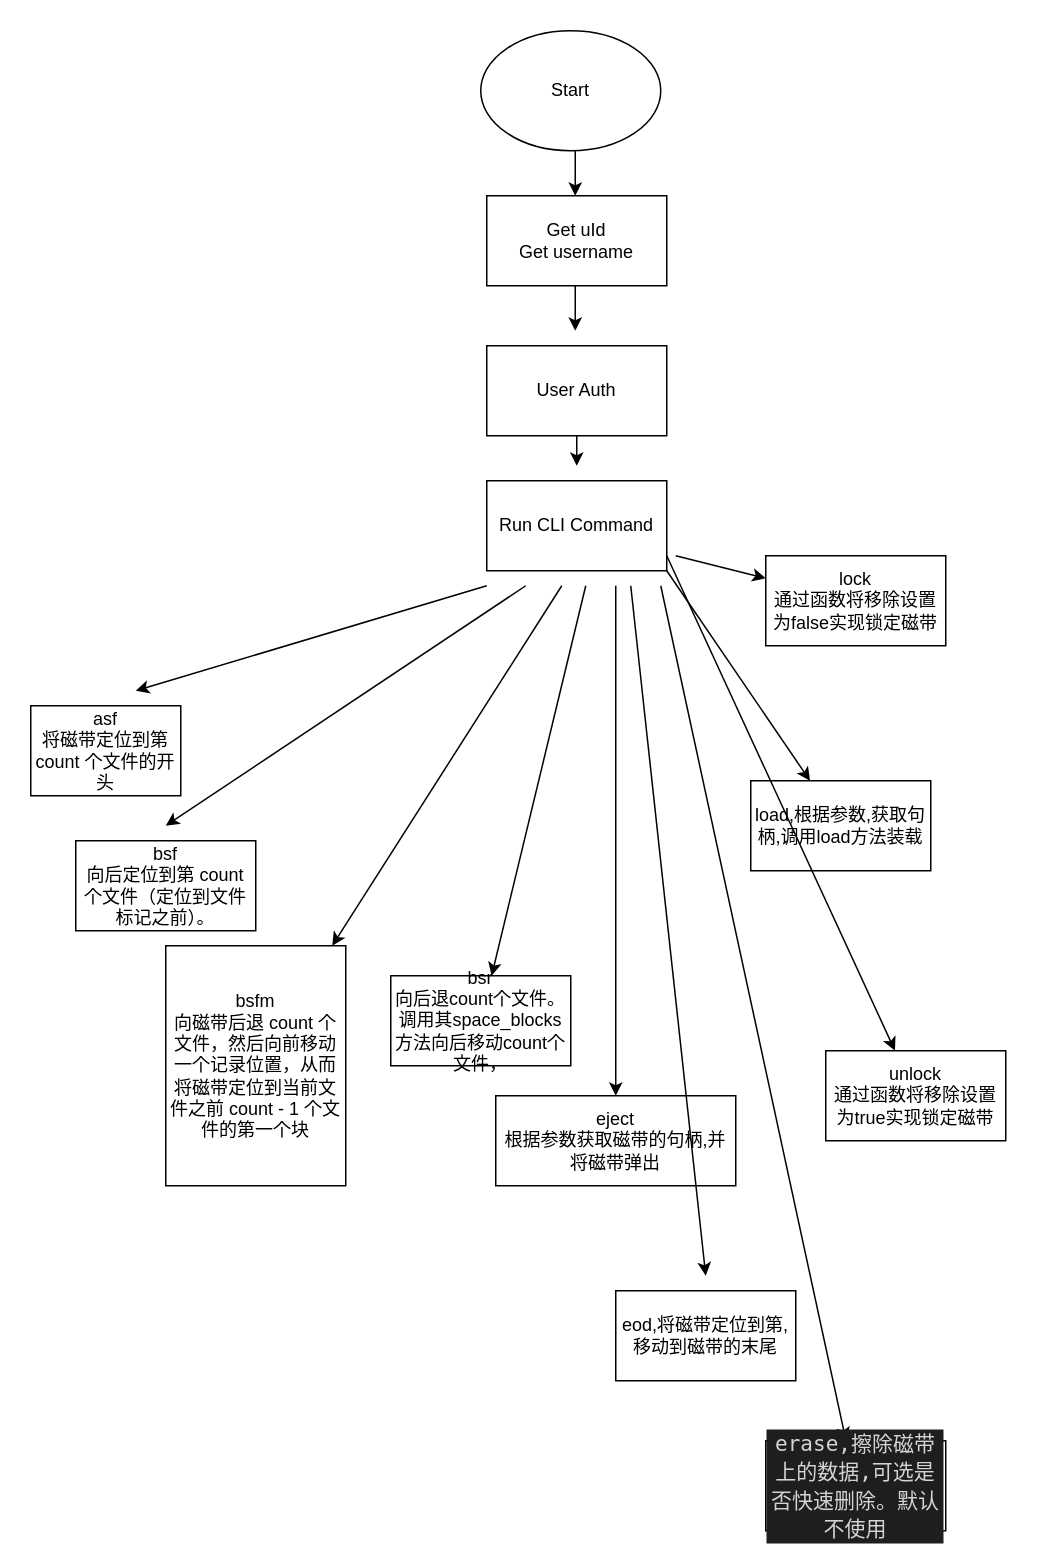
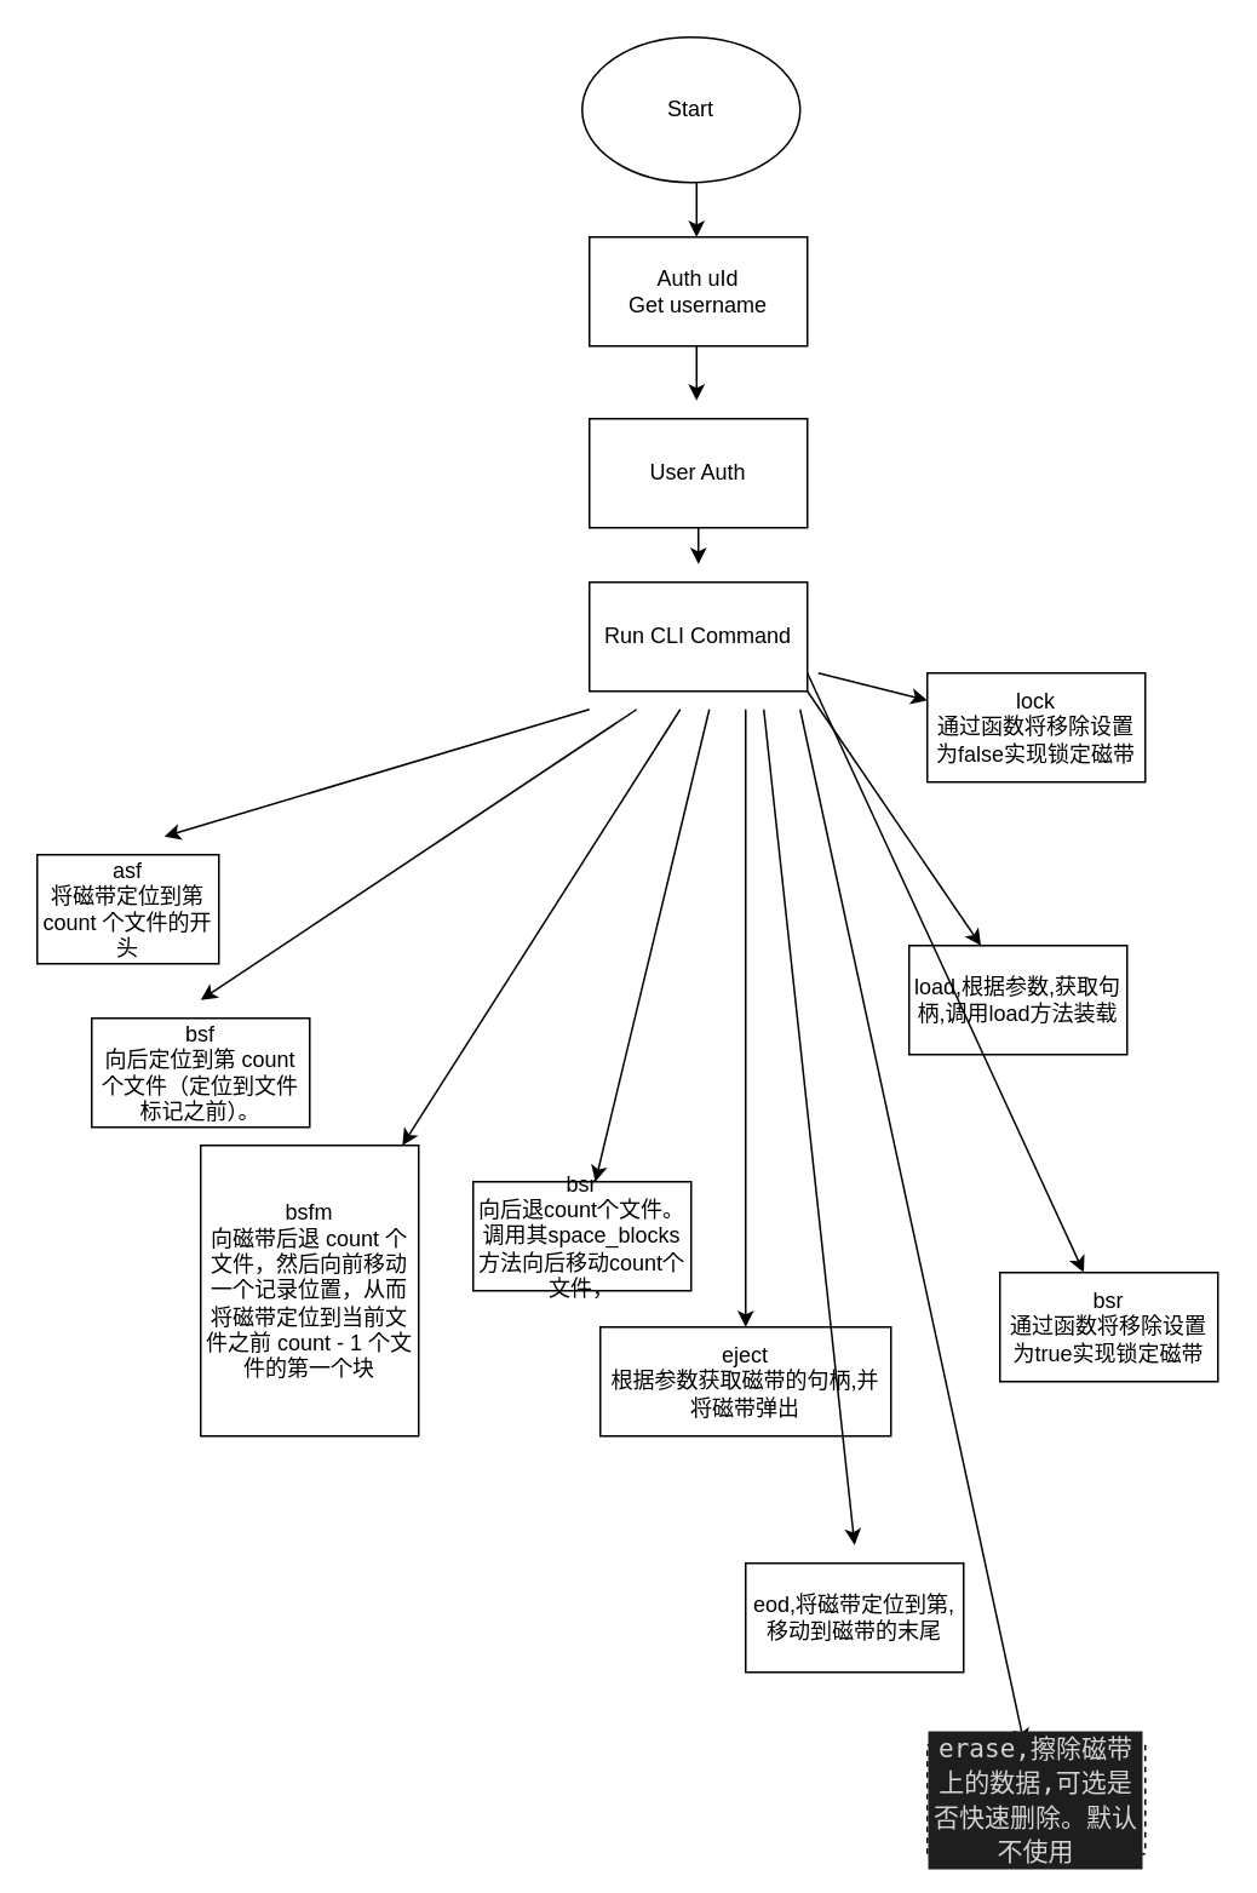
  <mxCell id="0" />
  <mxCell id="1" parent="0" />
  <mxCell id="2" value="Start" style="ellipse;whiteSpace=wrap;html=1;" vertex="1" parent="1"><mxGeometry x="320" y="20" width="120" height="80" as="geometry" /></mxCell>
  <mxCell id="3" value="" style="endArrow=classic;html=1;rounded=0;" edge="1" parent="1"><mxGeometry width="50" height="50" relative="1" as="geometry"><mxPoint x="383" y="100" as="sourcePoint" /><mxPoint x="383" y="130" as="targetPoint" /></mxGeometry></mxCell>
- <mxCell id="4" value="Get uId&lt;br&gt;Get username" style="rounded=0;whiteSpace=wrap;html=1;" vertex="1" parent="1"><mxGeometry x="324" y="130" width="120" height="60" as="geometry" /></mxCell>
+ <mxCell id="4" value="Auth uId&lt;br&gt;Get username" style="rounded=0;whiteSpace=wrap;html=1;" vertex="1" parent="1"><mxGeometry x="324" y="130" width="120" height="60" as="geometry" /></mxCell>
  <mxCell id="5" value="" style="endArrow=classic;html=1;rounded=0;" edge="1" parent="1"><mxGeometry width="50" height="50" relative="1" as="geometry"><mxPoint x="383" y="190" as="sourcePoint" /><mxPoint x="383" y="220" as="targetPoint" /></mxGeometry></mxCell>
  <mxCell id="6" value="User Auth" style="rounded=0;whiteSpace=wrap;html=1;" vertex="1" parent="1"><mxGeometry x="324" y="230" width="120" height="60" as="geometry" /></mxCell>
  <mxCell id="7" value="" style="endArrow=classic;html=1;rounded=0;" edge="1" parent="1"><mxGeometry width="50" height="50" relative="1" as="geometry"><mxPoint x="384" y="290" as="sourcePoint" /><mxPoint x="384" y="310" as="targetPoint" /></mxGeometry></mxCell>
  <mxCell id="8" value="Run CLI Command" style="rounded=0;whiteSpace=wrap;html=1;" vertex="1" parent="1"><mxGeometry x="324" y="320" width="120" height="60" as="geometry" /></mxCell>
  <mxCell id="9" value="" style="endArrow=classic;html=1;rounded=0;" edge="1" parent="1"><mxGeometry width="50" height="50" relative="1" as="geometry"><mxPoint x="324" y="390" as="sourcePoint" /><mxPoint x="90" y="460" as="targetPoint" /></mxGeometry></mxCell>
  <mxCell id="10" value="asf&lt;br&gt;将磁带定位到第 count 个文件的开头" style="rounded=0;whiteSpace=wrap;html=1;" vertex="1" parent="1"><mxGeometry x="20" y="470" width="100" height="60" as="geometry" /></mxCell>
  <mxCell id="11" value="" style="endArrow=classic;html=1;rounded=0;" edge="1" parent="1"><mxGeometry width="50" height="50" relative="1" as="geometry"><mxPoint x="350" y="390" as="sourcePoint" /><mxPoint x="110" y="550" as="targetPoint" /></mxGeometry></mxCell>
  <mxCell id="12" value="bsf&lt;br&gt; 向后定位到第 count 个文件（定位到文件标记之前）。" style="rounded=0;whiteSpace=wrap;html=1;" vertex="1" parent="1"><mxGeometry x="50" y="560" width="120" height="60" as="geometry" /></mxCell>
  <mxCell id="13" value="" style="endArrow=classic;html=1;rounded=0;" edge="1" parent="1" target="14"><mxGeometry width="50" height="50" relative="1" as="geometry"><mxPoint x="374" y="390" as="sourcePoint" /><mxPoint x="150" y="660" as="targetPoint" /></mxGeometry></mxCell>
  <mxCell id="14" value="bsfm&lt;br&gt;向磁带后退 count 个文件，然后向前移动一个记录位置，从而将磁带定位到当前文件之前 count - 1 个文件的第一个块" style="rounded=0;whiteSpace=wrap;html=1;" vertex="1" parent="1"><mxGeometry x="110" y="630" width="120" height="160" as="geometry" /></mxCell>
  <mxCell id="15" value="" style="endArrow=classic;html=1;rounded=0;" edge="1" parent="1" target="16"><mxGeometry width="50" height="50" relative="1" as="geometry"><mxPoint x="390" y="390" as="sourcePoint" /><mxPoint x="300" y="630" as="targetPoint" /></mxGeometry></mxCell>
  <mxCell id="16" value="bsr&lt;br&gt;向后退count个文件。&lt;br&gt;调用其space_blocks方法向后移动count个文件，" style="rounded=0;whiteSpace=wrap;html=1;" vertex="1" parent="1"><mxGeometry x="260" y="650" width="120" height="60" as="geometry" /></mxCell>
  <mxCell id="17" value="" style="endArrow=classic;html=1;rounded=0;" edge="1" parent="1" target="18"><mxGeometry width="50" height="50" relative="1" as="geometry"><mxPoint x="410" y="390" as="sourcePoint" /><mxPoint x="400" y="730" as="targetPoint" /></mxGeometry></mxCell>
  <mxCell id="18" value="eject &lt;br&gt;根据参数获取磁带的句柄,并将磁带弹出" style="rounded=0;whiteSpace=wrap;html=1;" vertex="1" parent="1"><mxGeometry x="330" y="730" width="160" height="60" as="geometry" /></mxCell>
  <mxCell id="19" value="" style="endArrow=classic;html=1;rounded=0;" edge="1" parent="1"><mxGeometry width="50" height="50" relative="1" as="geometry"><mxPoint x="420" y="390" as="sourcePoint" /><mxPoint x="470" y="850" as="targetPoint" /></mxGeometry></mxCell>
  <mxCell id="20" value="eod,将磁带定位到第,移动到磁带的末尾" style="rounded=0;whiteSpace=wrap;html=1;" vertex="1" parent="1"><mxGeometry x="410" y="860" width="120" height="60" as="geometry" /></mxCell>
  <mxCell id="21" value="" style="endArrow=classic;html=1;rounded=0;" edge="1" parent="1" target="22"><mxGeometry width="50" height="50" relative="1" as="geometry"><mxPoint x="440" y="390" as="sourcePoint" /><mxPoint x="570" y="990" as="targetPoint" /></mxGeometry></mxCell>
- <mxCell id="22" value="&lt;div style=&quot;color: rgb(212, 212, 212); background-color: rgb(30, 30, 30); font-family: Consolas, &amp;quot;Yahei Consolas Hybrid&amp;quot;, monospace, Consolas, &amp;quot;Courier New&amp;quot;, monospace; font-size: 14px; line-height: 19px;&quot;&gt;erase,擦除磁带上的数据,可选是否快速删除。默认不使用&lt;br&gt;&lt;/div&gt;" style="rounded=0;whiteSpace=wrap;html=1;" vertex="1" parent="1"><mxGeometry x="510" y="960" width="120" height="60" as="geometry" /></mxCell>
+ <mxCell id="22" value="&lt;div style=&quot;color: rgb(212, 212, 212); background-color: rgb(30, 30, 30); font-family: Consolas, &amp;quot;Yahei Consolas Hybrid&amp;quot;, monospace, Consolas, &amp;quot;Courier New&amp;quot;, monospace; font-size: 14px; line-height: 19px;&quot;&gt;erase,擦除磁带上的数据,可选是否快速删除。默认不使用&lt;br&gt;&lt;/div&gt;" style="rounded=0;whiteSpace=wrap;html=1;dashed=1;" vertex="1" parent="1"><mxGeometry x="510" y="960" width="120" height="60" as="geometry" /></mxCell>
  <mxCell id="23" value="" style="endArrow=classic;html=1;rounded=0;" edge="1" parent="1" target="24"><mxGeometry width="50" height="50" relative="1" as="geometry"><mxPoint x="444" y="380" as="sourcePoint" /><mxPoint x="560" y="550" as="targetPoint" /></mxGeometry></mxCell>
  <mxCell id="24" value="load,根据参数,获取句柄,调用load方法装载" style="rounded=0;whiteSpace=wrap;html=1;" vertex="1" parent="1"><mxGeometry x="500" y="520" width="120" height="60" as="geometry" /></mxCell>
  <mxCell id="25" value="" style="endArrow=classic;html=1;rounded=0;" edge="1" parent="1" target="26"><mxGeometry width="50" height="50" relative="1" as="geometry"><mxPoint x="450" y="370" as="sourcePoint" /><mxPoint x="540" y="420" as="targetPoint" /></mxGeometry></mxCell>
  <mxCell id="26" value="lock&lt;br&gt;通过函数将移除设置为false实现锁定磁带" style="rounded=0;whiteSpace=wrap;html=1;" vertex="1" parent="1"><mxGeometry x="510" y="370" width="120" height="60" as="geometry" /></mxCell>
  <mxCell id="27" value="" style="endArrow=classic;html=1;rounded=0;" edge="1" parent="1" target="28"><mxGeometry width="50" height="50" relative="1" as="geometry"><mxPoint x="444" y="370" as="sourcePoint" /><mxPoint x="610" y="730" as="targetPoint" /></mxGeometry></mxCell>
- <mxCell id="28" value="unlock&lt;br&gt;通过函数将移除设置为true实现锁定磁带" style="rounded=0;whiteSpace=wrap;html=1;" vertex="1" parent="1"><mxGeometry x="550" y="700" width="120" height="60" as="geometry" /></mxCell>
+ <mxCell id="28" value="bsr&lt;br&gt;通过函数将移除设置为true实现锁定磁带" style="rounded=0;whiteSpace=wrap;html=1;" vertex="1" parent="1"><mxGeometry x="550" y="700" width="120" height="60" as="geometry" /></mxCell>
